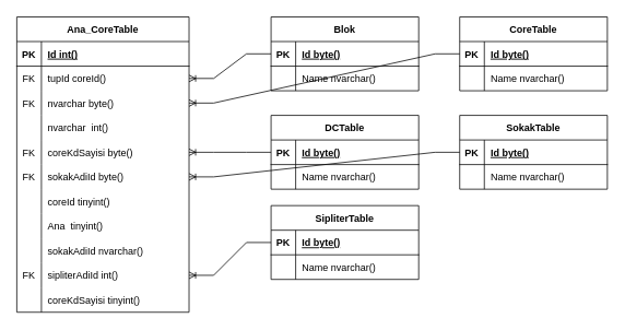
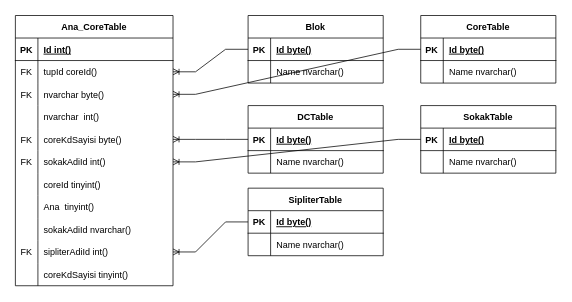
  <mxCell id="0" />
  <mxCell id="1" parent="0" />
  <mxCell id="2" value="Ana_CoreTable" style="shape=table;startSize=30;container=1;collapsible=1;childLayout=tableLayout;fixedRows=1;rowLines=0;fontStyle=1;align=center;resizeLast=1;" parent="1" vertex="1"><mxGeometry x="20" y="20" width="210" height="360" as="geometry" /></mxCell>
  <mxCell id="3" value="" style="shape=tableRow;horizontal=0;startSize=0;swimlaneHead=0;swimlaneBody=0;fillColor=none;collapsible=0;dropTarget=0;points=[[0,0.5],[1,0.5]];portConstraint=eastwest;top=0;left=0;right=0;bottom=1;" parent="2" vertex="1"><mxGeometry y="30" width="210" height="30" as="geometry" /></mxCell>
  <mxCell id="4" value="PK" style="shape=partialRectangle;connectable=0;fillColor=none;top=0;left=0;bottom=0;right=0;fontStyle=1;overflow=hidden;" parent="3" vertex="1"><mxGeometry width="30" height="30" as="geometry"><mxRectangle width="30" height="30" as="alternateBounds" /></mxGeometry></mxCell>
  <mxCell id="5" value="Id int()" style="shape=partialRectangle;connectable=0;fillColor=none;top=0;left=0;bottom=0;right=0;align=left;spacingLeft=6;fontStyle=5;overflow=hidden;" parent="3" vertex="1"><mxGeometry x="30" width="180" height="30" as="geometry"><mxRectangle width="180" height="30" as="alternateBounds" /></mxGeometry></mxCell>
  <mxCell id="6" value="" style="shape=tableRow;horizontal=0;startSize=0;swimlaneHead=0;swimlaneBody=0;fillColor=none;collapsible=0;dropTarget=0;points=[[0,0.5],[1,0.5]];portConstraint=eastwest;top=0;left=0;right=0;bottom=0;" parent="2" vertex="1"><mxGeometry y="60" width="210" height="30" as="geometry" /></mxCell>
  <mxCell id="7" value="FK" style="shape=partialRectangle;connectable=0;fillColor=none;top=0;left=0;bottom=0;right=0;editable=1;overflow=hidden;" parent="6" vertex="1"><mxGeometry width="30" height="30" as="geometry"><mxRectangle width="30" height="30" as="alternateBounds" /></mxGeometry></mxCell>
  <mxCell id="8" value="tupId coreId()" style="shape=partialRectangle;connectable=0;fillColor=none;top=0;left=0;bottom=0;right=0;align=left;spacingLeft=6;overflow=hidden;" parent="6" vertex="1"><mxGeometry x="30" width="180" height="30" as="geometry"><mxRectangle width="180" height="30" as="alternateBounds" /></mxGeometry></mxCell>
  <mxCell id="9" value="" style="shape=tableRow;horizontal=0;startSize=0;swimlaneHead=0;swimlaneBody=0;fillColor=none;collapsible=0;dropTarget=0;points=[[0,0.5],[1,0.5]];portConstraint=eastwest;top=0;left=0;right=0;bottom=0;" parent="2" vertex="1"><mxGeometry y="90" width="210" height="30" as="geometry" /></mxCell>
  <mxCell id="10" value="FK" style="shape=partialRectangle;connectable=0;fillColor=none;top=0;left=0;bottom=0;right=0;editable=1;overflow=hidden;" parent="9" vertex="1"><mxGeometry width="30" height="30" as="geometry"><mxRectangle width="30" height="30" as="alternateBounds" /></mxGeometry></mxCell>
  <mxCell id="11" value="nvarchar byte()" style="shape=partialRectangle;connectable=0;fillColor=none;top=0;left=0;bottom=0;right=0;align=left;spacingLeft=6;overflow=hidden;" parent="9" vertex="1"><mxGeometry x="30" width="180" height="30" as="geometry"><mxRectangle width="180" height="30" as="alternateBounds" /></mxGeometry></mxCell>
  <mxCell id="12" value="" style="shape=tableRow;horizontal=0;startSize=0;swimlaneHead=0;swimlaneBody=0;fillColor=none;collapsible=0;dropTarget=0;points=[[0,0.5],[1,0.5]];portConstraint=eastwest;top=0;left=0;right=0;bottom=0;" parent="2" vertex="1"><mxGeometry y="120" width="210" height="30" as="geometry" /></mxCell>
  <mxCell id="13" value="" style="shape=partialRectangle;connectable=0;fillColor=none;top=0;left=0;bottom=0;right=0;editable=1;overflow=hidden;" parent="12" vertex="1"><mxGeometry width="30" height="30" as="geometry"><mxRectangle width="30" height="30" as="alternateBounds" /></mxGeometry></mxCell>
  <mxCell id="14" value="nvarchar  int()" style="shape=partialRectangle;connectable=0;fillColor=none;top=0;left=0;bottom=0;right=0;align=left;spacingLeft=6;overflow=hidden;" parent="12" vertex="1"><mxGeometry x="30" width="180" height="30" as="geometry"><mxRectangle width="180" height="30" as="alternateBounds" /></mxGeometry></mxCell>
  <mxCell id="15" value="" style="shape=tableRow;horizontal=0;startSize=0;swimlaneHead=0;swimlaneBody=0;fillColor=none;collapsible=0;dropTarget=0;points=[[0,0.5],[1,0.5]];portConstraint=eastwest;top=0;left=0;right=0;bottom=0;" parent="2" vertex="1"><mxGeometry y="150" width="210" height="30" as="geometry" /></mxCell>
  <mxCell id="16" value="FK" style="shape=partialRectangle;connectable=0;fillColor=none;top=0;left=0;bottom=0;right=0;editable=1;overflow=hidden;" parent="15" vertex="1"><mxGeometry width="30" height="30" as="geometry"><mxRectangle width="30" height="30" as="alternateBounds" /></mxGeometry></mxCell>
  <mxCell id="17" value="coreKdSayisi byte()" style="shape=partialRectangle;connectable=0;fillColor=none;top=0;left=0;bottom=0;right=0;align=left;spacingLeft=6;overflow=hidden;" parent="15" vertex="1"><mxGeometry x="30" width="180" height="30" as="geometry"><mxRectangle width="180" height="30" as="alternateBounds" /></mxGeometry></mxCell>
  <mxCell id="18" value="" style="shape=tableRow;horizontal=0;startSize=0;swimlaneHead=0;swimlaneBody=0;fillColor=none;collapsible=0;dropTarget=0;points=[[0,0.5],[1,0.5]];portConstraint=eastwest;top=0;left=0;right=0;bottom=0;" parent="2" vertex="1"><mxGeometry y="180" width="210" height="30" as="geometry" /></mxCell>
  <mxCell id="19" value="FK" style="shape=partialRectangle;connectable=0;fillColor=none;top=0;left=0;bottom=0;right=0;editable=1;overflow=hidden;" parent="18" vertex="1"><mxGeometry width="30" height="30" as="geometry"><mxRectangle width="30" height="30" as="alternateBounds" /></mxGeometry></mxCell>
- <mxCell id="20" value="sokakAdiId byte()" style="shape=partialRectangle;connectable=0;fillColor=none;top=0;left=0;bottom=0;right=0;align=left;spacingLeft=6;overflow=hidden;" parent="18" vertex="1"><mxGeometry x="30" width="180" height="30" as="geometry"><mxRectangle width="180" height="30" as="alternateBounds" /></mxGeometry></mxCell>
+ <mxCell id="20" value="sokakAdiId int()" style="shape=partialRectangle;connectable=0;fillColor=none;top=0;left=0;bottom=0;right=0;align=left;spacingLeft=6;overflow=hidden;" parent="18" vertex="1"><mxGeometry x="30" width="180" height="30" as="geometry"><mxRectangle width="180" height="30" as="alternateBounds" /></mxGeometry></mxCell>
  <mxCell id="21" value="" style="shape=tableRow;horizontal=0;startSize=0;swimlaneHead=0;swimlaneBody=0;fillColor=none;collapsible=0;dropTarget=0;points=[[0,0.5],[1,0.5]];portConstraint=eastwest;top=0;left=0;right=0;bottom=0;" parent="2" vertex="1"><mxGeometry y="210" width="210" height="30" as="geometry" /></mxCell>
  <mxCell id="22" value="" style="shape=partialRectangle;connectable=0;fillColor=none;top=0;left=0;bottom=0;right=0;editable=1;overflow=hidden;" parent="21" vertex="1"><mxGeometry width="30" height="30" as="geometry"><mxRectangle width="30" height="30" as="alternateBounds" /></mxGeometry></mxCell>
  <mxCell id="23" value="coreId tinyint()" style="shape=partialRectangle;connectable=0;fillColor=none;top=0;left=0;bottom=0;right=0;align=left;spacingLeft=6;overflow=hidden;" parent="21" vertex="1"><mxGeometry x="30" width="180" height="30" as="geometry"><mxRectangle width="180" height="30" as="alternateBounds" /></mxGeometry></mxCell>
  <mxCell id="24" value="" style="shape=tableRow;horizontal=0;startSize=0;swimlaneHead=0;swimlaneBody=0;fillColor=none;collapsible=0;dropTarget=0;points=[[0,0.5],[1,0.5]];portConstraint=eastwest;top=0;left=0;right=0;bottom=0;" parent="2" vertex="1"><mxGeometry y="240" width="210" height="30" as="geometry" /></mxCell>
  <mxCell id="25" value="" style="shape=partialRectangle;connectable=0;fillColor=none;top=0;left=0;bottom=0;right=0;editable=1;overflow=hidden;" parent="24" vertex="1"><mxGeometry width="30" height="30" as="geometry"><mxRectangle width="30" height="30" as="alternateBounds" /></mxGeometry></mxCell>
  <mxCell id="26" value="Ana  tinyint()" style="shape=partialRectangle;connectable=0;fillColor=none;top=0;left=0;bottom=0;right=0;align=left;spacingLeft=6;overflow=hidden;" parent="24" vertex="1"><mxGeometry x="30" width="180" height="30" as="geometry"><mxRectangle width="180" height="30" as="alternateBounds" /></mxGeometry></mxCell>
  <mxCell id="27" value="" style="shape=tableRow;horizontal=0;startSize=0;swimlaneHead=0;swimlaneBody=0;fillColor=none;collapsible=0;dropTarget=0;points=[[0,0.5],[1,0.5]];portConstraint=eastwest;top=0;left=0;right=0;bottom=0;" parent="2" vertex="1"><mxGeometry y="270" width="210" height="30" as="geometry" /></mxCell>
  <mxCell id="28" value="" style="shape=partialRectangle;connectable=0;fillColor=none;top=0;left=0;bottom=0;right=0;editable=1;overflow=hidden;" parent="27" vertex="1"><mxGeometry width="30" height="30" as="geometry"><mxRectangle width="30" height="30" as="alternateBounds" /></mxGeometry></mxCell>
  <mxCell id="29" value="sokakAdiId nvarchar()" style="shape=partialRectangle;connectable=0;fillColor=none;top=0;left=0;bottom=0;right=0;align=left;spacingLeft=6;overflow=hidden;" parent="27" vertex="1"><mxGeometry x="30" width="180" height="30" as="geometry"><mxRectangle width="180" height="30" as="alternateBounds" /></mxGeometry></mxCell>
  <mxCell id="30" value="" style="shape=tableRow;horizontal=0;startSize=0;swimlaneHead=0;swimlaneBody=0;fillColor=none;collapsible=0;dropTarget=0;points=[[0,0.5],[1,0.5]];portConstraint=eastwest;top=0;left=0;right=0;bottom=0;" parent="2" vertex="1"><mxGeometry y="300" width="210" height="30" as="geometry" /></mxCell>
  <mxCell id="31" value="FK" style="shape=partialRectangle;connectable=0;fillColor=none;top=0;left=0;bottom=0;right=0;editable=1;overflow=hidden;" parent="30" vertex="1"><mxGeometry width="30" height="30" as="geometry"><mxRectangle width="30" height="30" as="alternateBounds" /></mxGeometry></mxCell>
  <mxCell id="32" value="sipliterAdiId int()" style="shape=partialRectangle;connectable=0;fillColor=none;top=0;left=0;bottom=0;right=0;align=left;spacingLeft=6;overflow=hidden;" parent="30" vertex="1"><mxGeometry x="30" width="180" height="30" as="geometry"><mxRectangle width="180" height="30" as="alternateBounds" /></mxGeometry></mxCell>
  <mxCell id="33" value="" style="shape=tableRow;horizontal=0;startSize=0;swimlaneHead=0;swimlaneBody=0;fillColor=none;collapsible=0;dropTarget=0;points=[[0,0.5],[1,0.5]];portConstraint=eastwest;top=0;left=0;right=0;bottom=0;" parent="2" vertex="1"><mxGeometry y="330" width="210" height="30" as="geometry" /></mxCell>
  <mxCell id="34" value="" style="shape=partialRectangle;connectable=0;fillColor=none;top=0;left=0;bottom=0;right=0;editable=1;overflow=hidden;" parent="33" vertex="1"><mxGeometry width="30" height="30" as="geometry"><mxRectangle width="30" height="30" as="alternateBounds" /></mxGeometry></mxCell>
  <mxCell id="35" value="coreKdSayisi tinyint()" style="shape=partialRectangle;connectable=0;fillColor=none;top=0;left=0;bottom=0;right=0;align=left;spacingLeft=6;overflow=hidden;" parent="33" vertex="1"><mxGeometry x="30" width="180" height="30" as="geometry"><mxRectangle width="180" height="30" as="alternateBounds" /></mxGeometry></mxCell>
  <mxCell id="36" value="" style="edgeStyle=entityRelationEdgeStyle;fontSize=12;html=1;endArrow=ERoneToMany;rounded=0;entryX=1;entryY=0.5;entryDx=0;entryDy=0;exitX=0;exitY=0.5;exitDx=0;exitDy=0;" parent="1" source="38" target="6" edge="1"><mxGeometry width="100" height="100" relative="1" as="geometry"><mxPoint x="260" y="60" as="sourcePoint" /><mxPoint x="360" y="-40" as="targetPoint" /></mxGeometry></mxCell>
  <mxCell id="37" value="Blok" style="shape=table;startSize=30;container=1;collapsible=1;childLayout=tableLayout;fixedRows=1;rowLines=0;fontStyle=1;align=center;resizeLast=1;" parent="1" vertex="1"><mxGeometry x="330" y="20" width="180" height="90" as="geometry" /></mxCell>
  <mxCell id="38" value="" style="shape=tableRow;horizontal=0;startSize=0;swimlaneHead=0;swimlaneBody=0;fillColor=none;collapsible=0;dropTarget=0;points=[[0,0.5],[1,0.5]];portConstraint=eastwest;top=0;left=0;right=0;bottom=1;" parent="37" vertex="1"><mxGeometry y="30" width="180" height="30" as="geometry" /></mxCell>
  <mxCell id="39" value="PK" style="shape=partialRectangle;connectable=0;fillColor=none;top=0;left=0;bottom=0;right=0;fontStyle=1;overflow=hidden;" parent="38" vertex="1"><mxGeometry width="30" height="30" as="geometry"><mxRectangle width="30" height="30" as="alternateBounds" /></mxGeometry></mxCell>
  <mxCell id="40" value="Id byte()" style="shape=partialRectangle;connectable=0;fillColor=none;top=0;left=0;bottom=0;right=0;align=left;spacingLeft=6;fontStyle=5;overflow=hidden;" parent="38" vertex="1"><mxGeometry x="30" width="150" height="30" as="geometry"><mxRectangle width="150" height="30" as="alternateBounds" /></mxGeometry></mxCell>
  <mxCell id="41" value="" style="shape=tableRow;horizontal=0;startSize=0;swimlaneHead=0;swimlaneBody=0;fillColor=none;collapsible=0;dropTarget=0;points=[[0,0.5],[1,0.5]];portConstraint=eastwest;top=0;left=0;right=0;bottom=0;" parent="37" vertex="1"><mxGeometry y="60" width="180" height="30" as="geometry" /></mxCell>
  <mxCell id="42" value="" style="shape=partialRectangle;connectable=0;fillColor=none;top=0;left=0;bottom=0;right=0;editable=1;overflow=hidden;" parent="41" vertex="1"><mxGeometry width="30" height="30" as="geometry"><mxRectangle width="30" height="30" as="alternateBounds" /></mxGeometry></mxCell>
  <mxCell id="43" value="Name nvarchar()" style="shape=partialRectangle;connectable=0;fillColor=none;top=0;left=0;bottom=0;right=0;align=left;spacingLeft=6;overflow=hidden;" parent="41" vertex="1"><mxGeometry x="30" width="150" height="30" as="geometry"><mxRectangle width="150" height="30" as="alternateBounds" /></mxGeometry></mxCell>
  <mxCell id="44" value="DCTable" style="shape=table;startSize=30;container=1;collapsible=1;childLayout=tableLayout;fixedRows=1;rowLines=0;fontStyle=1;align=center;resizeLast=1;" parent="1" vertex="1"><mxGeometry x="330" y="140" width="180" height="90" as="geometry" /></mxCell>
  <mxCell id="45" value="" style="shape=tableRow;horizontal=0;startSize=0;swimlaneHead=0;swimlaneBody=0;fillColor=none;collapsible=0;dropTarget=0;points=[[0,0.5],[1,0.5]];portConstraint=eastwest;top=0;left=0;right=0;bottom=1;" parent="44" vertex="1"><mxGeometry y="30" width="180" height="30" as="geometry" /></mxCell>
  <mxCell id="46" value="PK" style="shape=partialRectangle;connectable=0;fillColor=none;top=0;left=0;bottom=0;right=0;fontStyle=1;overflow=hidden;" parent="45" vertex="1"><mxGeometry width="30" height="30" as="geometry"><mxRectangle width="30" height="30" as="alternateBounds" /></mxGeometry></mxCell>
  <mxCell id="47" value="Id byte()" style="shape=partialRectangle;connectable=0;fillColor=none;top=0;left=0;bottom=0;right=0;align=left;spacingLeft=6;fontStyle=5;overflow=hidden;" parent="45" vertex="1"><mxGeometry x="30" width="150" height="30" as="geometry"><mxRectangle width="150" height="30" as="alternateBounds" /></mxGeometry></mxCell>
  <mxCell id="48" value="" style="shape=tableRow;horizontal=0;startSize=0;swimlaneHead=0;swimlaneBody=0;fillColor=none;collapsible=0;dropTarget=0;points=[[0,0.5],[1,0.5]];portConstraint=eastwest;top=0;left=0;right=0;bottom=0;" parent="44" vertex="1"><mxGeometry y="60" width="180" height="30" as="geometry" /></mxCell>
  <mxCell id="49" value="" style="shape=partialRectangle;connectable=0;fillColor=none;top=0;left=0;bottom=0;right=0;editable=1;overflow=hidden;" parent="48" vertex="1"><mxGeometry width="30" height="30" as="geometry"><mxRectangle width="30" height="30" as="alternateBounds" /></mxGeometry></mxCell>
  <mxCell id="50" value="Name nvarchar()" style="shape=partialRectangle;connectable=0;fillColor=none;top=0;left=0;bottom=0;right=0;align=left;spacingLeft=6;overflow=hidden;" parent="48" vertex="1"><mxGeometry x="30" width="150" height="30" as="geometry"><mxRectangle width="150" height="30" as="alternateBounds" /></mxGeometry></mxCell>
  <mxCell id="51" value="CoreTable" style="shape=table;startSize=30;container=1;collapsible=1;childLayout=tableLayout;fixedRows=1;rowLines=0;fontStyle=1;align=center;resizeLast=1;" parent="1" vertex="1"><mxGeometry x="560" y="20" width="180" height="90" as="geometry" /></mxCell>
  <mxCell id="52" value="" style="shape=tableRow;horizontal=0;startSize=0;swimlaneHead=0;swimlaneBody=0;fillColor=none;collapsible=0;dropTarget=0;points=[[0,0.5],[1,0.5]];portConstraint=eastwest;top=0;left=0;right=0;bottom=1;" parent="51" vertex="1"><mxGeometry y="30" width="180" height="30" as="geometry" /></mxCell>
  <mxCell id="53" value="PK" style="shape=partialRectangle;connectable=0;fillColor=none;top=0;left=0;bottom=0;right=0;fontStyle=1;overflow=hidden;" parent="52" vertex="1"><mxGeometry width="30" height="30" as="geometry"><mxRectangle width="30" height="30" as="alternateBounds" /></mxGeometry></mxCell>
  <mxCell id="54" value="Id byte()" style="shape=partialRectangle;connectable=0;fillColor=none;top=0;left=0;bottom=0;right=0;align=left;spacingLeft=6;fontStyle=5;overflow=hidden;" parent="52" vertex="1"><mxGeometry x="30" width="150" height="30" as="geometry"><mxRectangle width="150" height="30" as="alternateBounds" /></mxGeometry></mxCell>
  <mxCell id="55" value="" style="shape=tableRow;horizontal=0;startSize=0;swimlaneHead=0;swimlaneBody=0;fillColor=none;collapsible=0;dropTarget=0;points=[[0,0.5],[1,0.5]];portConstraint=eastwest;top=0;left=0;right=0;bottom=0;" parent="51" vertex="1"><mxGeometry y="60" width="180" height="30" as="geometry" /></mxCell>
  <mxCell id="56" value="" style="shape=partialRectangle;connectable=0;fillColor=none;top=0;left=0;bottom=0;right=0;editable=1;overflow=hidden;" parent="55" vertex="1"><mxGeometry width="30" height="30" as="geometry"><mxRectangle width="30" height="30" as="alternateBounds" /></mxGeometry></mxCell>
  <mxCell id="57" value="Name nvarchar()" style="shape=partialRectangle;connectable=0;fillColor=none;top=0;left=0;bottom=0;right=0;align=left;spacingLeft=6;overflow=hidden;" parent="55" vertex="1"><mxGeometry x="30" width="150" height="30" as="geometry"><mxRectangle width="150" height="30" as="alternateBounds" /></mxGeometry></mxCell>
  <mxCell id="58" value="" style="edgeStyle=entityRelationEdgeStyle;fontSize=12;html=1;endArrow=ERoneToMany;rounded=0;entryX=1;entryY=0.5;entryDx=0;entryDy=0;exitX=0;exitY=0.5;exitDx=0;exitDy=0;" parent="1" source="45" target="15" edge="1"><mxGeometry width="100" height="100" relative="1" as="geometry"><mxPoint x="240" y="180" as="sourcePoint" /><mxPoint x="340" y="80" as="targetPoint" /></mxGeometry></mxCell>
  <mxCell id="59" value="" style="edgeStyle=entityRelationEdgeStyle;fontSize=12;html=1;endArrow=ERoneToMany;rounded=0;entryX=1;entryY=0.5;entryDx=0;entryDy=0;exitX=0;exitY=0.5;exitDx=0;exitDy=0;" parent="1" source="52" target="9" edge="1"><mxGeometry width="100" height="100" relative="1" as="geometry"><mxPoint x="250" y="70" as="sourcePoint" /><mxPoint x="350" y="-30" as="targetPoint" /></mxGeometry></mxCell>
  <mxCell id="60" value="SipliterTable" style="shape=table;startSize=30;container=1;collapsible=1;childLayout=tableLayout;fixedRows=1;rowLines=0;fontStyle=1;align=center;resizeLast=1;" parent="1" vertex="1"><mxGeometry x="330" y="250" width="180" height="90" as="geometry" /></mxCell>
  <mxCell id="61" value="" style="shape=tableRow;horizontal=0;startSize=0;swimlaneHead=0;swimlaneBody=0;fillColor=none;collapsible=0;dropTarget=0;points=[[0,0.5],[1,0.5]];portConstraint=eastwest;top=0;left=0;right=0;bottom=1;" parent="60" vertex="1"><mxGeometry y="30" width="180" height="30" as="geometry" /></mxCell>
  <mxCell id="62" value="PK" style="shape=partialRectangle;connectable=0;fillColor=none;top=0;left=0;bottom=0;right=0;fontStyle=1;overflow=hidden;" parent="61" vertex="1"><mxGeometry width="30" height="30" as="geometry"><mxRectangle width="30" height="30" as="alternateBounds" /></mxGeometry></mxCell>
  <mxCell id="63" value="Id byte()" style="shape=partialRectangle;connectable=0;fillColor=none;top=0;left=0;bottom=0;right=0;align=left;spacingLeft=6;fontStyle=5;overflow=hidden;" parent="61" vertex="1"><mxGeometry x="30" width="150" height="30" as="geometry"><mxRectangle width="150" height="30" as="alternateBounds" /></mxGeometry></mxCell>
  <mxCell id="64" value="" style="shape=tableRow;horizontal=0;startSize=0;swimlaneHead=0;swimlaneBody=0;fillColor=none;collapsible=0;dropTarget=0;points=[[0,0.5],[1,0.5]];portConstraint=eastwest;top=0;left=0;right=0;bottom=0;" parent="60" vertex="1"><mxGeometry y="60" width="180" height="30" as="geometry" /></mxCell>
  <mxCell id="65" value="" style="shape=partialRectangle;connectable=0;fillColor=none;top=0;left=0;bottom=0;right=0;editable=1;overflow=hidden;" parent="64" vertex="1"><mxGeometry width="30" height="30" as="geometry"><mxRectangle width="30" height="30" as="alternateBounds" /></mxGeometry></mxCell>
  <mxCell id="66" value="Name nvarchar()" style="shape=partialRectangle;connectable=0;fillColor=none;top=0;left=0;bottom=0;right=0;align=left;spacingLeft=6;overflow=hidden;" parent="64" vertex="1"><mxGeometry x="30" width="150" height="30" as="geometry"><mxRectangle width="150" height="30" as="alternateBounds" /></mxGeometry></mxCell>
  <mxCell id="67" value="SokakTable" style="shape=table;startSize=30;container=1;collapsible=1;childLayout=tableLayout;fixedRows=1;rowLines=0;fontStyle=1;align=center;resizeLast=1;" parent="1" vertex="1"><mxGeometry x="560" y="140" width="180" height="90" as="geometry" /></mxCell>
  <mxCell id="68" value="" style="shape=tableRow;horizontal=0;startSize=0;swimlaneHead=0;swimlaneBody=0;fillColor=none;collapsible=0;dropTarget=0;points=[[0,0.5],[1,0.5]];portConstraint=eastwest;top=0;left=0;right=0;bottom=1;" parent="67" vertex="1"><mxGeometry y="30" width="180" height="30" as="geometry" /></mxCell>
  <mxCell id="69" value="PK" style="shape=partialRectangle;connectable=0;fillColor=none;top=0;left=0;bottom=0;right=0;fontStyle=1;overflow=hidden;" parent="68" vertex="1"><mxGeometry width="30" height="30" as="geometry"><mxRectangle width="30" height="30" as="alternateBounds" /></mxGeometry></mxCell>
  <mxCell id="70" value="Id byte()" style="shape=partialRectangle;connectable=0;fillColor=none;top=0;left=0;bottom=0;right=0;align=left;spacingLeft=6;fontStyle=5;overflow=hidden;" parent="68" vertex="1"><mxGeometry x="30" width="150" height="30" as="geometry"><mxRectangle width="150" height="30" as="alternateBounds" /></mxGeometry></mxCell>
  <mxCell id="71" value="" style="shape=tableRow;horizontal=0;startSize=0;swimlaneHead=0;swimlaneBody=0;fillColor=none;collapsible=0;dropTarget=0;points=[[0,0.5],[1,0.5]];portConstraint=eastwest;top=0;left=0;right=0;bottom=0;" parent="67" vertex="1"><mxGeometry y="60" width="180" height="30" as="geometry" /></mxCell>
  <mxCell id="72" value="" style="shape=partialRectangle;connectable=0;fillColor=none;top=0;left=0;bottom=0;right=0;editable=1;overflow=hidden;" parent="71" vertex="1"><mxGeometry width="30" height="30" as="geometry"><mxRectangle width="30" height="30" as="alternateBounds" /></mxGeometry></mxCell>
  <mxCell id="73" value="Name nvarchar()" style="shape=partialRectangle;connectable=0;fillColor=none;top=0;left=0;bottom=0;right=0;align=left;spacingLeft=6;overflow=hidden;" parent="71" vertex="1"><mxGeometry x="30" width="150" height="30" as="geometry"><mxRectangle width="150" height="30" as="alternateBounds" /></mxGeometry></mxCell>
  <mxCell id="74" value="" style="edgeStyle=entityRelationEdgeStyle;fontSize=12;html=1;endArrow=ERoneToMany;rounded=0;entryX=1;entryY=0.5;entryDx=0;entryDy=0;exitX=0;exitY=0.5;exitDx=0;exitDy=0;" parent="1" source="68" target="18" edge="1"><mxGeometry width="100" height="100" relative="1" as="geometry"><mxPoint x="260" y="235" as="sourcePoint" /><mxPoint x="360" y="135" as="targetPoint" /></mxGeometry></mxCell>
  <mxCell id="75" value="" style="edgeStyle=entityRelationEdgeStyle;fontSize=12;html=1;endArrow=ERoneToMany;rounded=0;entryX=1;entryY=0.5;entryDx=0;entryDy=0;exitX=0;exitY=0.5;exitDx=0;exitDy=0;" parent="1" source="61" target="30" edge="1"><mxGeometry width="100" height="100" relative="1" as="geometry"><mxPoint x="230" y="460" as="sourcePoint" /><mxPoint x="330" y="360" as="targetPoint" /></mxGeometry></mxCell>
